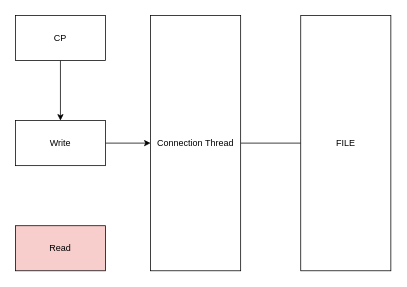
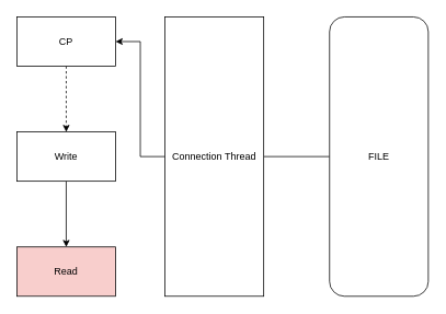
  <mxCell id="0" />
  <mxCell id="1" parent="0" />
- <mxCell id="2" value="" style="edgeStyle=orthogonalEdgeStyle;rounded=0;orthogonalLoop=1;jettySize=auto;html=1;" parent="1" source="3" target="5" edge="1"><mxGeometry relative="1" as="geometry" /></mxCell>
+ <mxCell id="2" value="" style="edgeStyle=orthogonalEdgeStyle;rounded=0;orthogonalLoop=1;jettySize=auto;html=1;dashed=1;" parent="1" source="3" target="5" edge="1"><mxGeometry relative="1" as="geometry" /></mxCell>
  <mxCell id="3" value="CP" style="rounded=0;whiteSpace=wrap;html=1;" parent="1" vertex="1"><mxGeometry x="20" y="20" width="120" height="60" as="geometry" /></mxCell>
- <mxCell id="4" value="" style="edgeStyle=orthogonalEdgeStyle;rounded=0;orthogonalLoop=1;jettySize=auto;html=1;" parent="1" source="5" target="9" edge="1"><mxGeometry relative="1" as="geometry" /></mxCell>
+ <mxCell id="4" value="" style="edgeStyle=orthogonalEdgeStyle;rounded=0;orthogonalLoop=1;jettySize=auto;html=1;" parent="1" source="5" target="6" edge="1"><mxGeometry relative="1" as="geometry" /></mxCell>
  <mxCell id="5" value="Write" style="rounded=0;whiteSpace=wrap;html=1;" parent="1" vertex="1"><mxGeometry x="20" y="160" width="120" height="60" as="geometry" /></mxCell>
  <mxCell id="6" value="Read" style="rounded=0;whiteSpace=wrap;html=1;fillColor=#f8cecc;" parent="1" vertex="1"><mxGeometry x="20" y="300" width="120" height="60" as="geometry" /></mxCell>
  <mxCell id="7" value="" style="edgeStyle=orthogonalEdgeStyle;rounded=0;orthogonalLoop=1;jettySize=auto;html=1;endArrow=none;" parent="1" source="9" target="10" edge="1"><mxGeometry relative="1" as="geometry" /></mxCell>
+ <mxCell id="8" style="edgeStyle=orthogonalEdgeStyle;rounded=0;orthogonalLoop=1;jettySize=auto;html=1;entryX=1;entryY=0.5;entryDx=0;entryDy=0;" parent="1" source="9" target="3" edge="1"><mxGeometry relative="1" as="geometry" /></mxCell>
  <mxCell id="9" value="Connection Thread" style="rounded=0;whiteSpace=wrap;html=1;" parent="1" vertex="1"><mxGeometry x="200" y="20" width="120" height="340" as="geometry" /></mxCell>
- <mxCell id="10" value="FILE" style="rounded=0;whiteSpace=wrap;html=1;" parent="1" vertex="1"><mxGeometry x="400" y="20" width="120" height="340" as="geometry" /></mxCell>
+ <mxCell id="10" value="FILE" style="whiteSpace=wrap;html=1;rounded=1;" parent="1" vertex="1"><mxGeometry x="400" y="20" width="120" height="340" as="geometry" /></mxCell>
